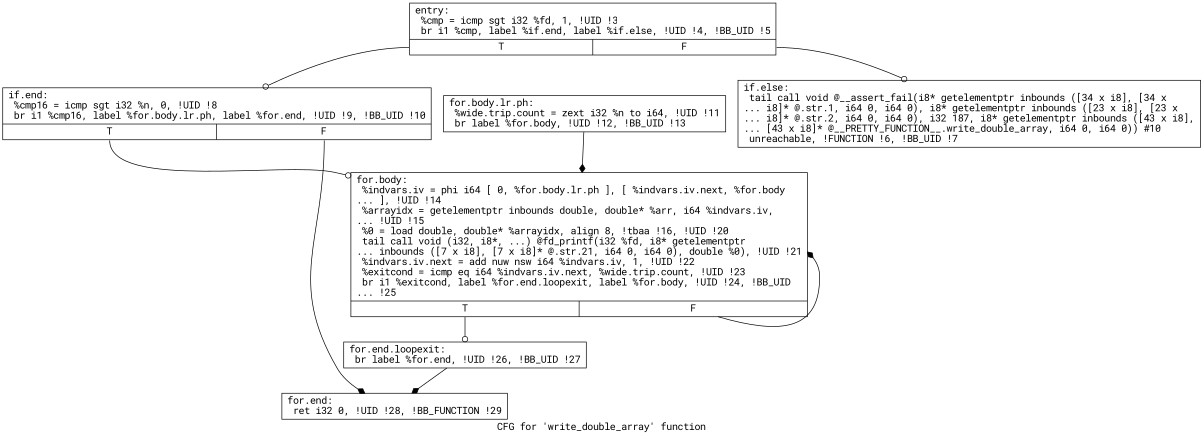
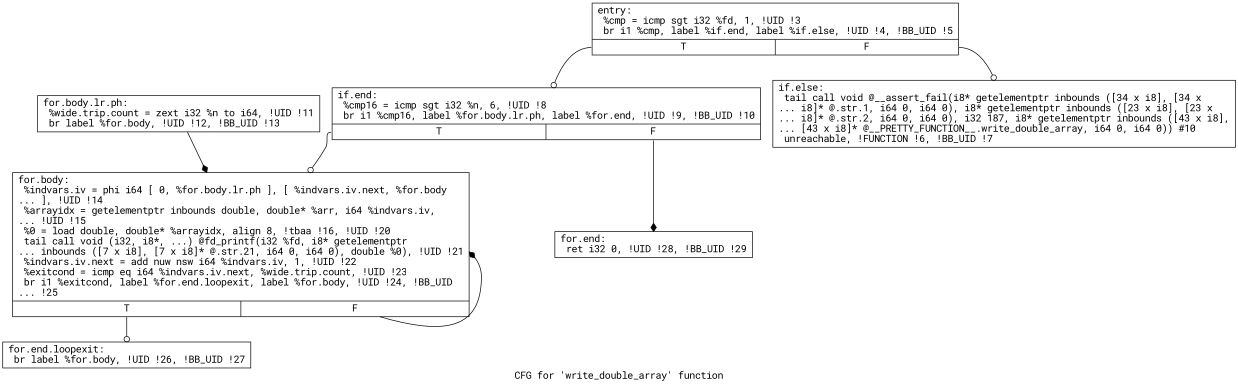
  digraph {
    fontname="Roboto Mono"
    label="CFG for 'write_double_array' function"
    node [fontname="Roboto Mono" shape=record]
    edge [arrowhead=odot fontname="Roboto Mono" tailport=s0]
    n1 [label="{entry:\l  %cmp = icmp sgt i32 %fd, 1, !UID !3\l  br i1 %cmp, label %if.end, label %if.else, !UID !4, !BB_UID !5\l|{<s0>T|<s1>F}}"]
-   n2 [label="{if.end:                                           \l  %cmp16 = icmp sgt i32 %n, 0, !UID !8\l  br i1 %cmp16, label %for.body.lr.ph, label %for.end, !UID !9, !BB_UID !10\l|{<s0>T|<s1>F}}"]
+   n2 [label="{if.end:                                           \l  %cmp16 = icmp sgt i32 %n, 6, !UID !8\l  br i1 %cmp16, label %for.body.lr.ph, label %for.end, !UID !9, !BB_UID !10\l|{<s0>T|<s1>F}}"]
    n3 [label="{if.else:                                          \l  tail call void @__assert_fail(i8* getelementptr inbounds ([34 x i8], [34 x\l... i8]* @.str.1, i64 0, i64 0), i8* getelementptr inbounds ([23 x i8], [23 x\l... i8]* @.str.2, i64 0, i64 0), i32 187, i8* getelementptr inbounds ([43 x i8],\l... [43 x i8]* @__PRETTY_FUNCTION__.write_double_array, i64 0, i64 0)) #10\l  unreachable, !FUNCTION !6, !BB_UID !7\l}"]
-   n4 [label="{for.end:                                          \l  ret i32 0, !UID !28, !BB_FUNCTION !29\l}"]
+   n4 [label="{for.end:                                          \l  ret i32 0, !UID !28, !BB_UID !29\l}"]
    n5 [label="{for.body:                                         \l  %indvars.iv = phi i64 [ 0, %for.body.lr.ph ], [ %indvars.iv.next, %for.body\l... ], !UID !14\l  %arrayidx = getelementptr inbounds double, double* %arr, i64 %indvars.iv,\l... !UID !15\l  %0 = load double, double* %arrayidx, align 8, !tbaa !16, !UID !20\l  tail call void (i32, i8*, ...) @fd_printf(i32 %fd, i8* getelementptr\l... inbounds ([7 x i8], [7 x i8]* @.str.21, i64 0, i64 0), double %0), !UID !21\l  %indvars.iv.next = add nuw nsw i64 %indvars.iv, 1, !UID !22\l  %exitcond = icmp eq i64 %indvars.iv.next, %wide.trip.count, !UID !23\l  br i1 %exitcond, label %for.end.loopexit, label %for.body, !UID !24, !BB_UID\l... !25\l|{<s0>T|<s1>F}}"]
    n6 [label="{for.body.lr.ph:                                   \l  %wide.trip.count = zext i32 %n to i64, !UID !11\l  br label %for.body, !UID !12, !BB_UID !13\l}"]
-   n7 [label="{for.end.loopexit:                                 \l  br label %for.end, !UID !26, !BB_UID !27\l}"]
+   n7 [label="{for.end.loopexit:                                 \l  br label %for.body, !UID !26, !BB_UID !27\l}"]
    n1 -> n2
    n1 -> n3 [tailport=s1]
    n2 -> n4 [arrowhead=diamond tailport=s1]
    n2 -> n5
    n5 -> n5 [arrowhead=diamond tailport=s1]
    n5 -> n7
    n6 -> n5 [arrowhead=diamond]
-   n7 -> n4 [arrowhead=diamond]
  }
